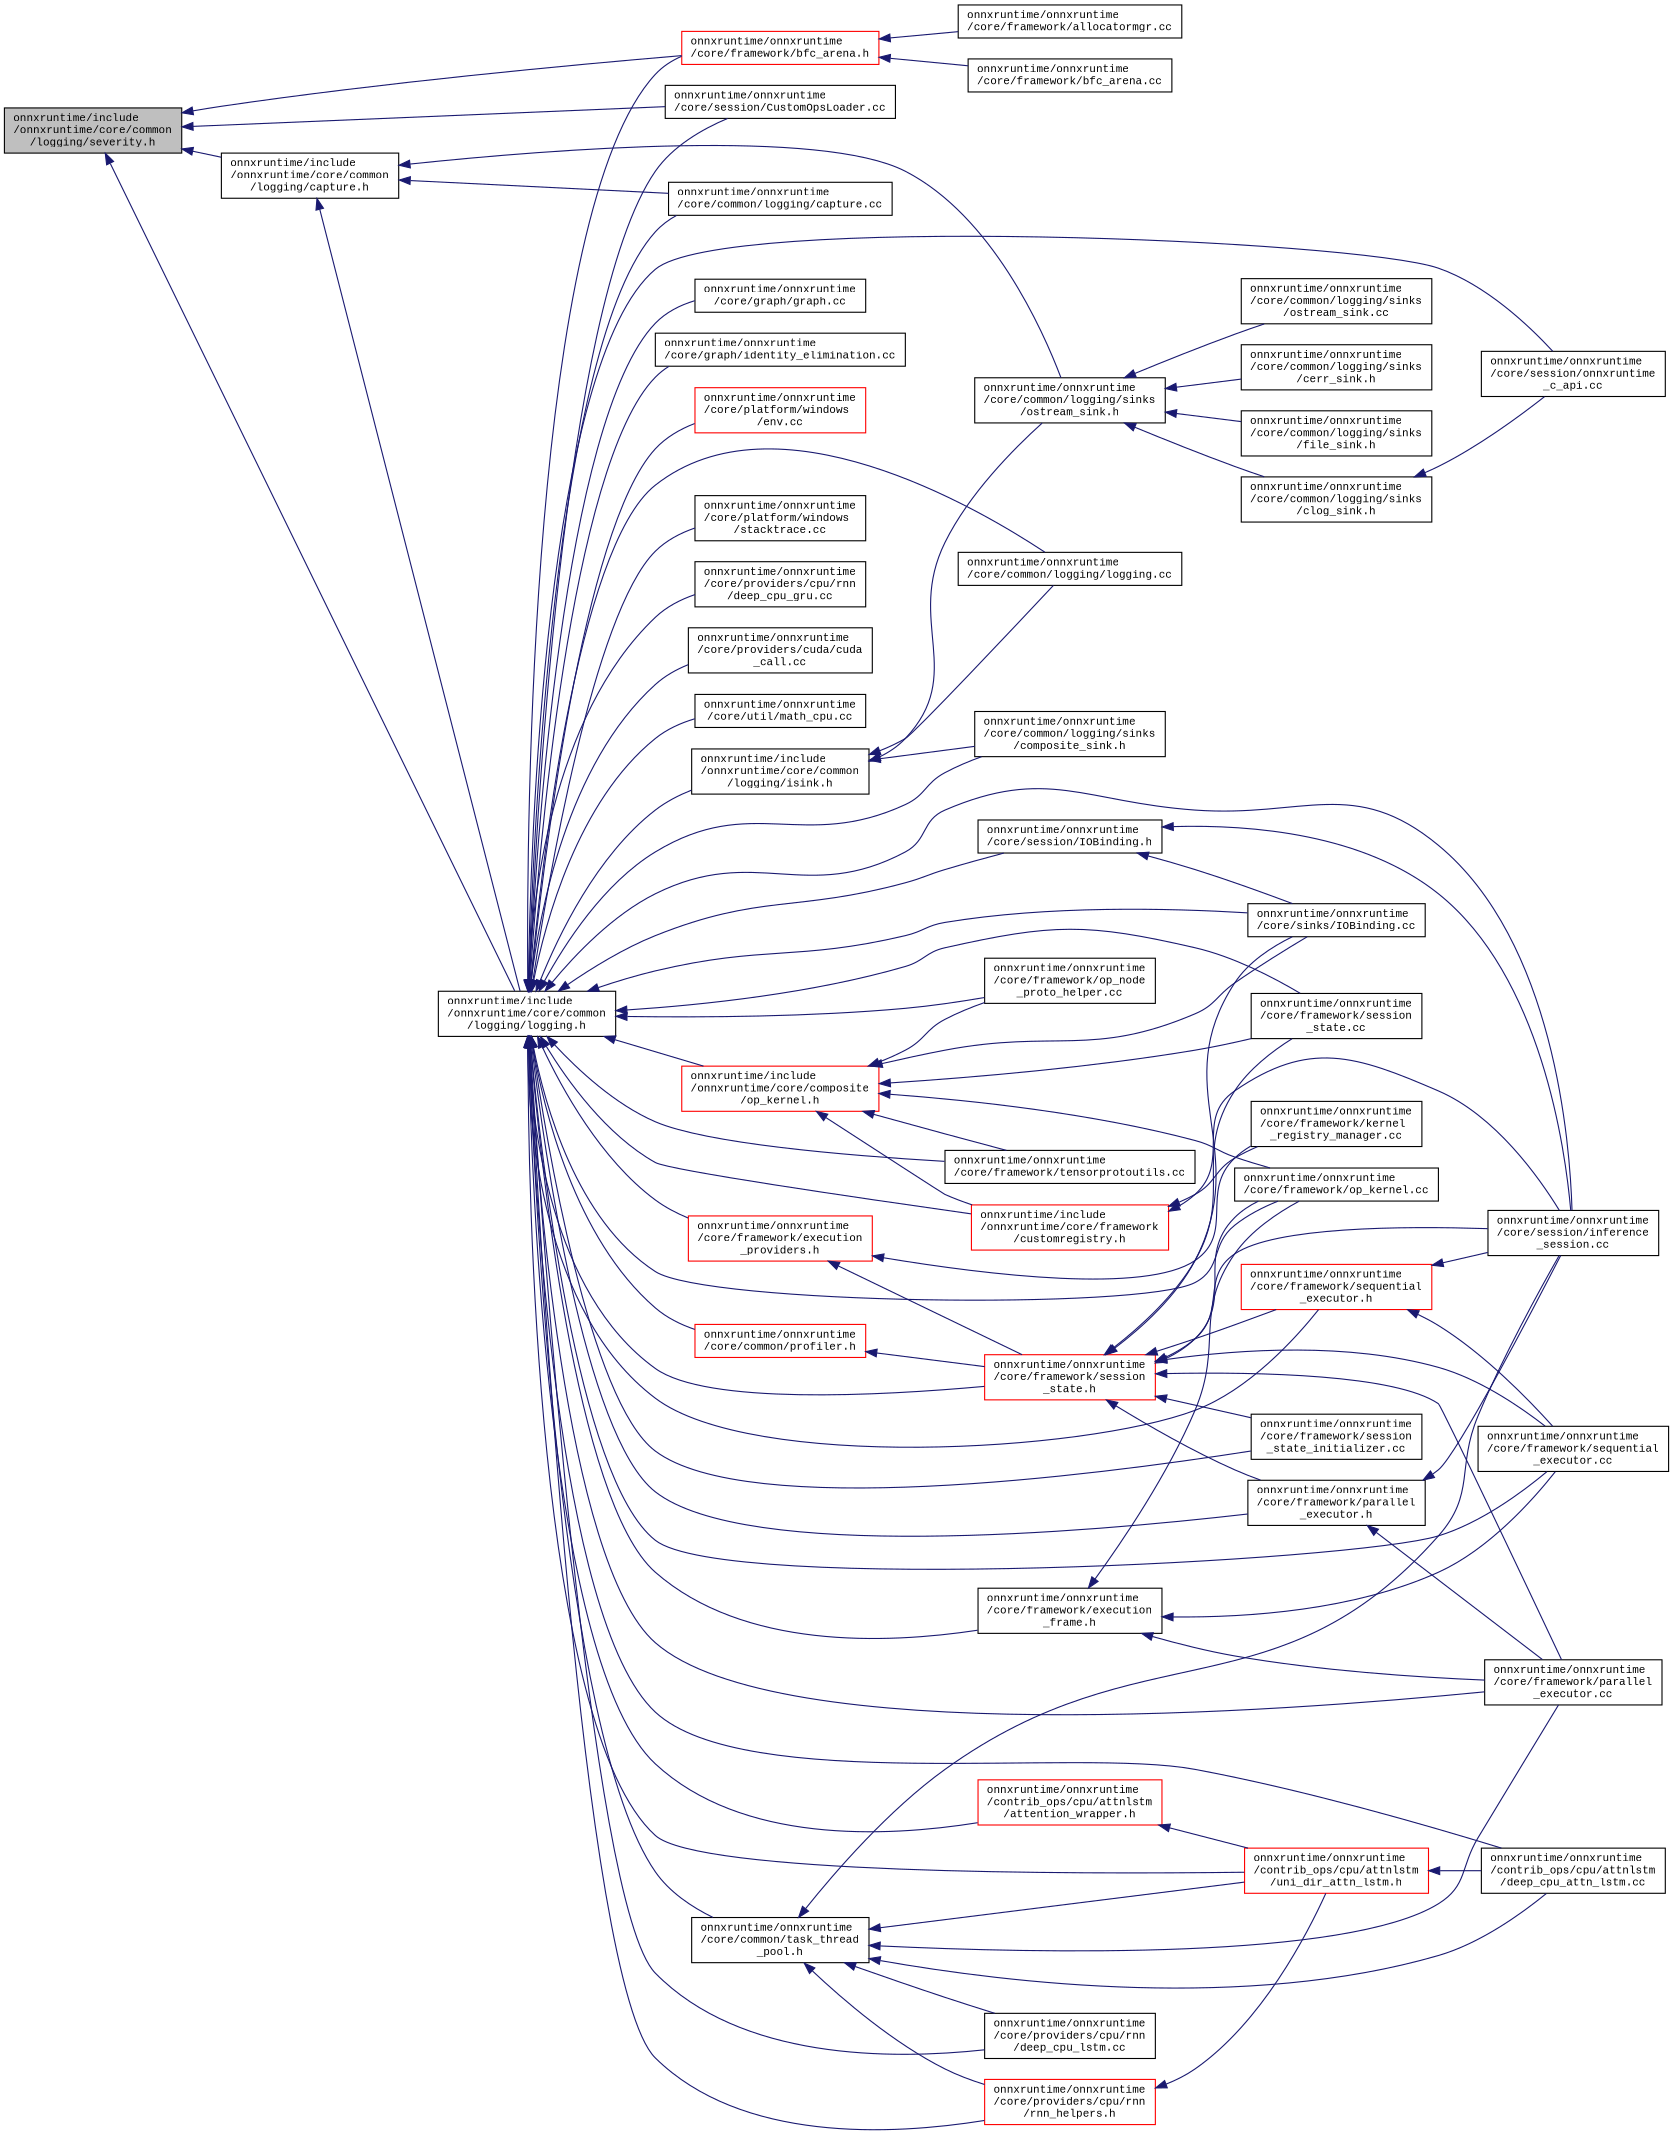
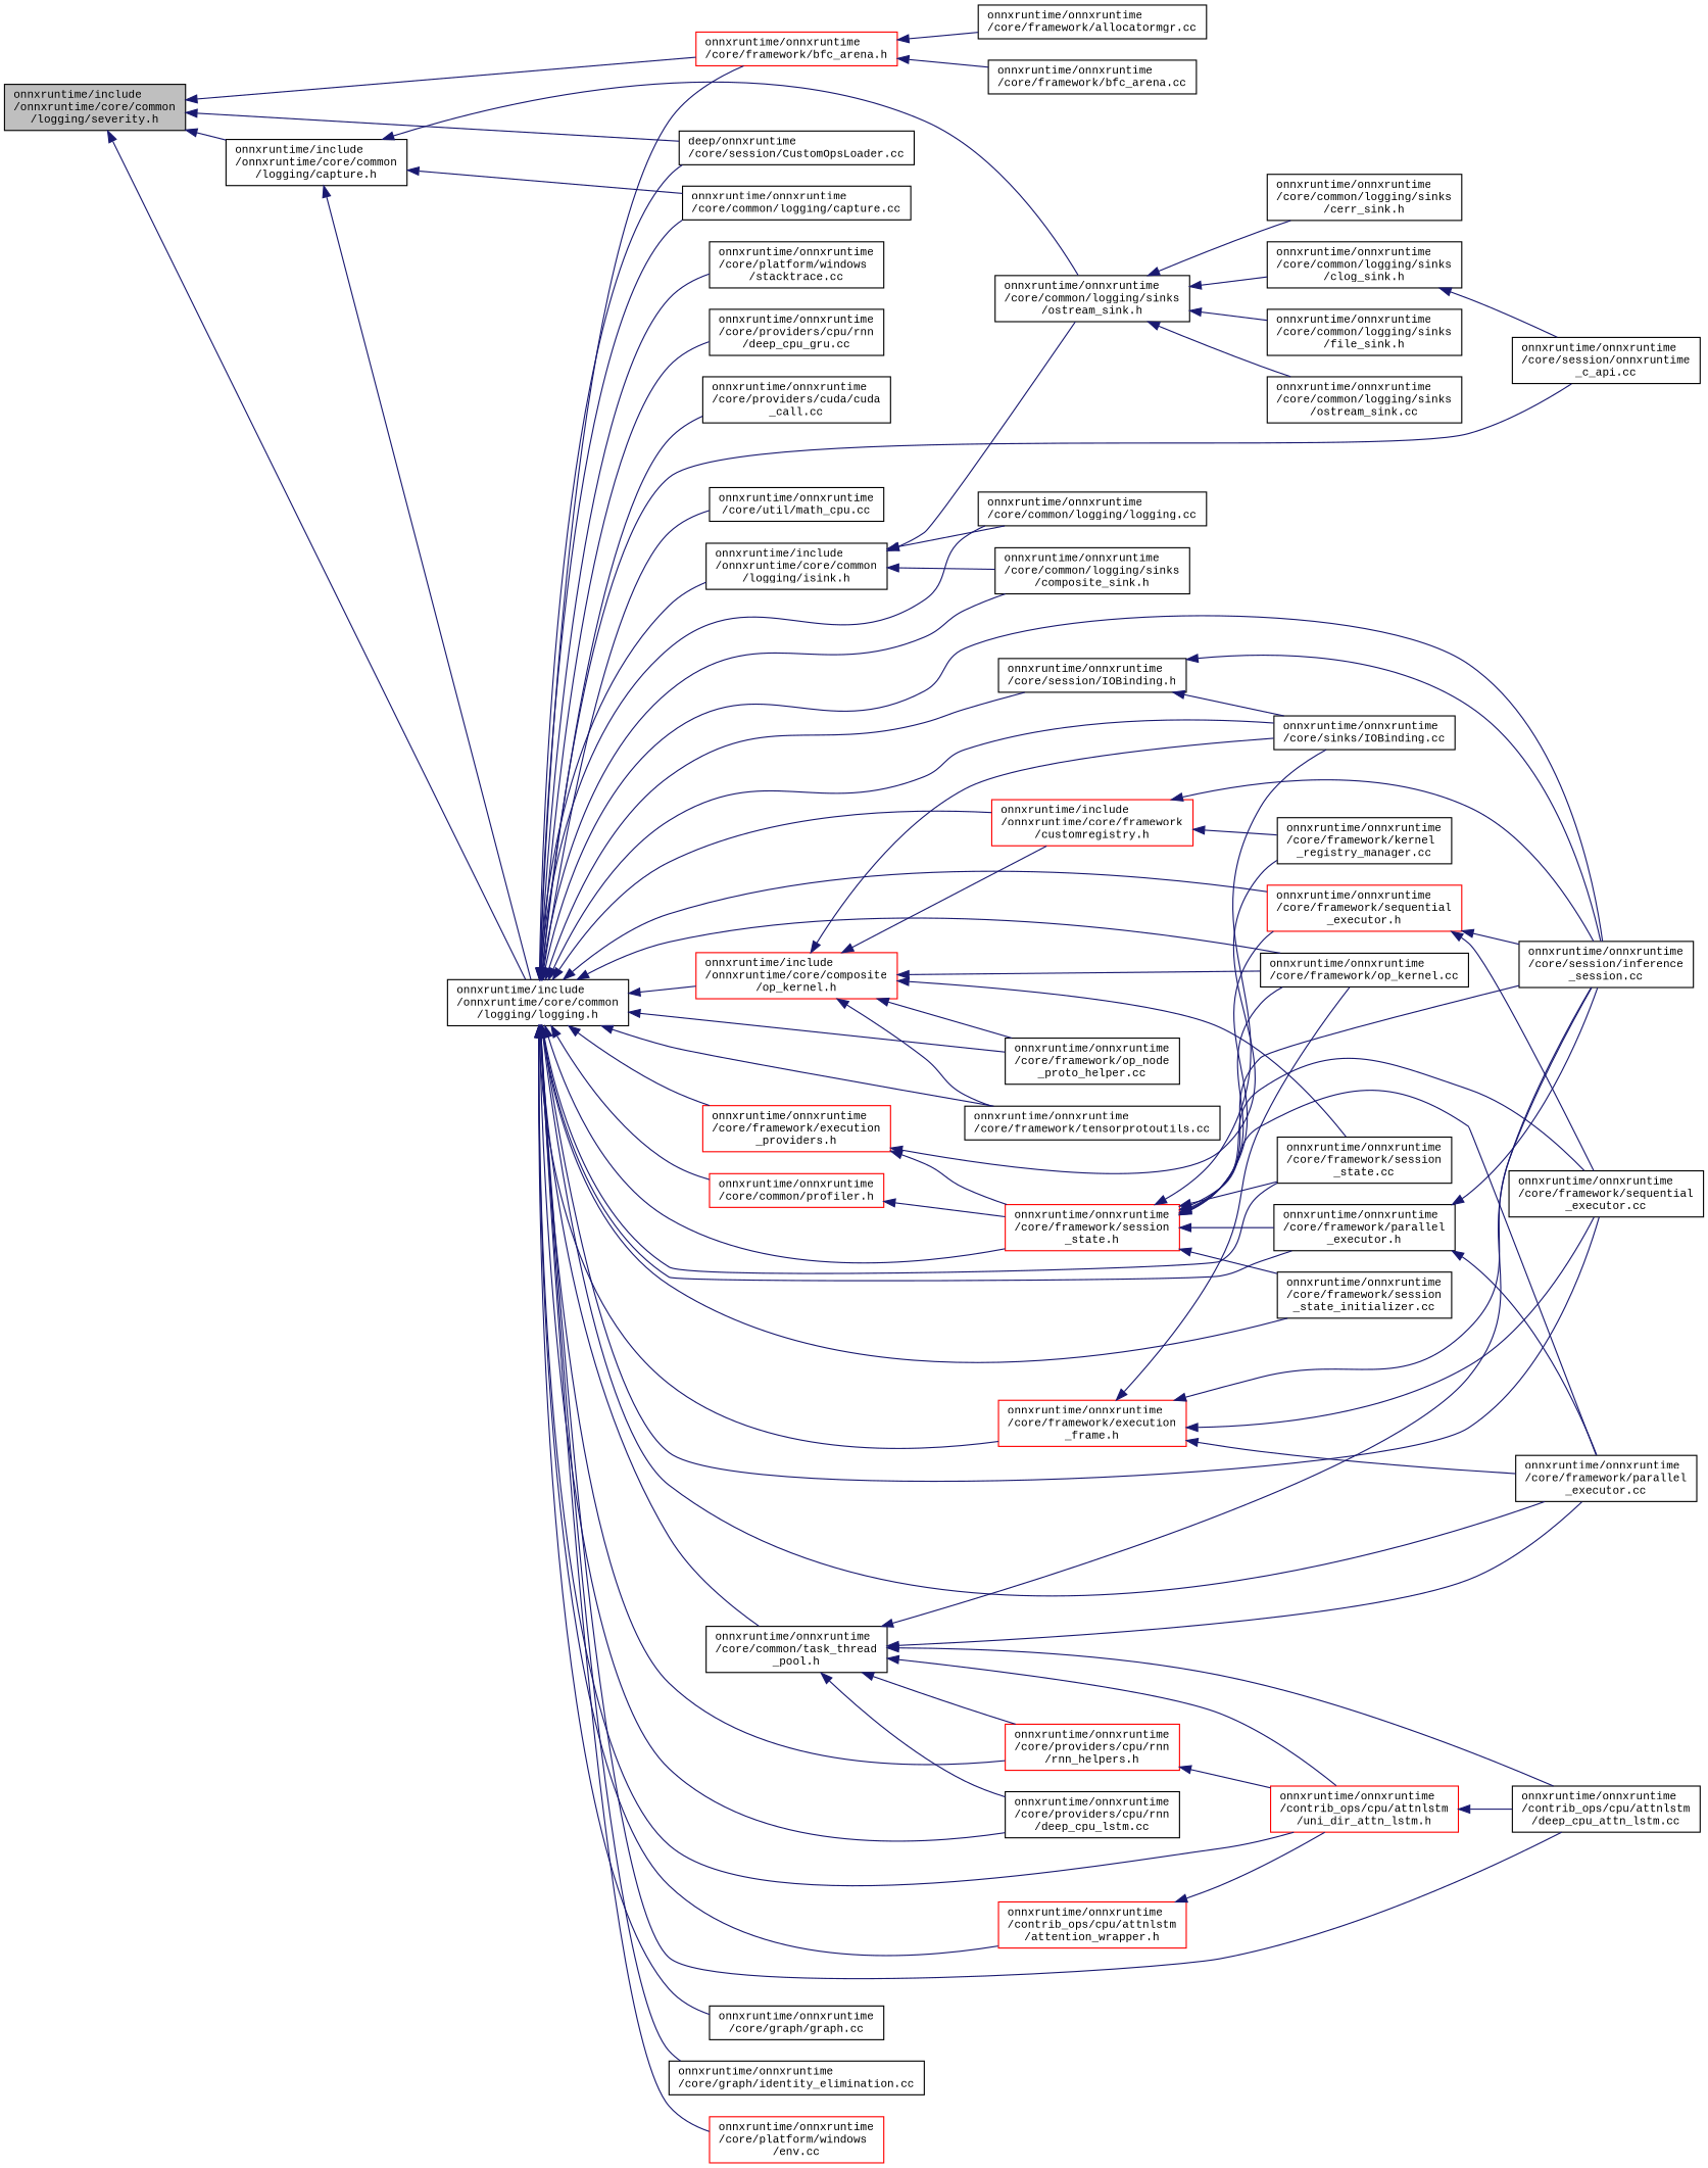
  digraph {
    fontname="Liberation Mono"
    rankdir=LR
    node [color=black fillcolor=white fontname="Liberation Mono" fontsize=10 shape=record style=filled]
    edge [color=midnightblue dir=back fontname="Liberation Mono" fontsize=10 labelfontname=Helvetica labelfontsize=10 style=solid]
    n1 [fillcolor=grey75 fontcolor=black height=0.2 label="onnxruntime/include\l/onnxruntime/core/common\l/logging/severity.h" width=0.4]
    n2 [height=0.2 label="onnxruntime/include\l/onnxruntime/core/common\l/logging/capture.h" width=0.4]
    n3 [height=0.2 label="onnxruntime/include\l/onnxruntime/core/common\l/logging/logging.h" width=0.4]
    n4 [color=red height=0.2 label="onnxruntime/onnxruntime\l/core/framework/bfc_arena.h" width=0.4]
-   n5 [height=0.2 label="onnxruntime/onnxruntime\l/core/session/CustomOpsLoader.cc" width=0.4]
+   n5 [height=0.2 label="deep/onnxruntime\l/core/session/CustomOpsLoader.cc" width=0.4]
    n6 [height=0.2 label="onnxruntime/onnxruntime\l/core/common/logging/sinks\l/ostream_sink.h" width=0.4]
    n7 [height=0.2 label="onnxruntime/onnxruntime\l/core/common/logging/capture.cc" width=0.4]
    n8 [height=0.2 label="onnxruntime/include\l/onnxruntime/core/common\l/logging/isink.h" width=0.4]
    n9 [height=0.2 label="onnxruntime/onnxruntime\l/core/common/logging/logging.cc" width=0.4]
    n10 [height=0.2 label="onnxruntime/onnxruntime\l/core/common/logging/sinks\l/composite_sink.h" width=0.4]
    n11 [height=0.2 label="onnxruntime/onnxruntime\l/core/session/onnxruntime\l_c_api.cc" width=0.4]
    n12 [color=red height=0.2 label="onnxruntime/include\l/onnxruntime/core/framework\l/customregistry.h" width=0.4]
    n13 [height=0.2 label="onnxruntime/onnxruntime\l/core/session/inference\l_session.cc" width=0.4]
    n14 [color=red height=0.2 label="onnxruntime/include\l/onnxruntime/core/composite\l/op_kernel.h" width=0.4]
    n15 [height=0.2 label="onnxruntime/onnxruntime\l/core/framework/op_kernel.cc" width=0.4]
    n16 [height=0.2 label="onnxruntime/onnxruntime\l/core/framework/op_node\l_proto_helper.cc" width=0.4]
    n17 [height=0.2 label="onnxruntime/onnxruntime\l/core/framework/session\l_state.cc" width=0.4]
    n18 [height=0.2 label="onnxruntime/onnxruntime\l/core/framework/tensorprotoutils.cc" width=0.4]
    n19 [height=0.2 label="onnxruntime/onnxruntime\l/core/sinks/IOBinding.cc" width=0.4]
    n20 [color=red height=0.2 label="onnxruntime/onnxruntime\l/contrib_ops/cpu/attnlstm\l/attention_wrapper.h" width=0.4]
    n21 [color=red height=0.2 label="onnxruntime/onnxruntime\l/contrib_ops/cpu/attnlstm\l/uni_dir_attn_lstm.h" width=0.4]
    n22 [height=0.2 label="onnxruntime/onnxruntime\l/contrib_ops/cpu/attnlstm\l/deep_cpu_attn_lstm.cc" width=0.4]
    n23 [color=red height=0.2 label="onnxruntime/onnxruntime\l/core/common/profiler.h" width=0.4]
    n24 [color=red height=0.2 label="onnxruntime/onnxruntime\l/core/framework/session\l_state.h" width=0.4]
    n25 [height=0.2 label="onnxruntime/onnxruntime\l/core/framework/parallel\l_executor.cc" width=0.4]
    n26 [height=0.2 label="onnxruntime/onnxruntime\l/core/framework/parallel\l_executor.h" width=0.4]
    n27 [height=0.2 label="onnxruntime/onnxruntime\l/core/framework/sequential\l_executor.cc" width=0.4]
    n28 [color=red height=0.2 label="onnxruntime/onnxruntime\l/core/framework/sequential\l_executor.h" width=0.4]
    n29 [height=0.2 label="onnxruntime/onnxruntime\l/core/framework/session\l_state_initializer.cc" width=0.4]
    n30 [height=0.2 label="onnxruntime/onnxruntime\l/core/common/task_thread\l_pool.h" width=0.4]
    n31 [height=0.2 label="onnxruntime/onnxruntime\l/core/providers/cpu/rnn\l/deep_cpu_lstm.cc" width=0.4]
    n32 [color=red height=0.2 label="onnxruntime/onnxruntime\l/core/providers/cpu/rnn\l/rnn_helpers.h" width=0.4]
-   n33 [height=0.2 label="onnxruntime/onnxruntime\l/core/framework/execution\l_frame.h" width=0.4]
+   n33 [color=red height=0.2 label="onnxruntime/onnxruntime\l/core/framework/execution\l_frame.h" width=0.4]
    n34 [color=red height=0.2 label="onnxruntime/onnxruntime\l/core/framework/execution\l_providers.h" width=0.4]
    n35 [height=0.2 label="onnxruntime/onnxruntime\l/core/graph/graph.cc" width=0.4]
    n36 [height=0.2 label="onnxruntime/onnxruntime\l/core/graph/identity_elimination.cc" width=0.4]
    n37 [color=red height=0.2 label="onnxruntime/onnxruntime\l/core/platform/windows\l/env.cc" width=0.4]
    n38 [height=0.2 label="onnxruntime/onnxruntime\l/core/platform/windows\l/stacktrace.cc" width=0.4]
    n39 [height=0.2 label="onnxruntime/onnxruntime\l/core/providers/cpu/rnn\l/deep_cpu_gru.cc" width=0.4]
    n40 [height=0.2 label="onnxruntime/onnxruntime\l/core/providers/cuda/cuda\l_call.cc" width=0.4]
    n41 [height=0.2 label="onnxruntime/onnxruntime\l/core/session/IOBinding.h" width=0.4]
    n42 [height=0.2 label="onnxruntime/onnxruntime\l/core/util/math_cpu.cc" width=0.4]
    n43 [height=0.2 label="onnxruntime/onnxruntime\l/core/framework/allocatormgr.cc" width=0.4]
    n44 [height=0.2 label="onnxruntime/onnxruntime\l/core/framework/bfc_arena.cc" width=0.4]
    n45 [height=0.2 label="onnxruntime/onnxruntime\l/core/common/logging/sinks\l/cerr_sink.h" width=0.4]
    n46 [height=0.2 label="onnxruntime/onnxruntime\l/core/common/logging/sinks\l/clog_sink.h" width=0.4]
    n47 [height=0.2 label="onnxruntime/onnxruntime\l/core/common/logging/sinks\l/file_sink.h" width=0.4]
    n48 [height=0.2 label="onnxruntime/onnxruntime\l/core/common/logging/sinks\l/ostream_sink.cc" width=0.4]
    n49 [height=0.2 label="onnxruntime/onnxruntime\l/core/framework/kernel\l_registry_manager.cc" width=0.4]
    n1 -> n2
    n1 -> n3
    n1 -> n4
    n1 -> n5
    n2 -> n3
    n2 -> n6
    n2 -> n7
    n3 -> n4
    n3 -> n5
    n3 -> n7
    n3 -> n8
    n3 -> n9
    n3 -> n10
    n3 -> n11
    n3 -> n12
    n3 -> n13
    n3 -> n14
    n3 -> n15
    n3 -> n16
    n3 -> n17
    n3 -> n18
    n3 -> n19
    n3 -> n20
    n3 -> n21
    n3 -> n22
    n3 -> n23
    n3 -> n24
    n3 -> n25
    n3 -> n26
    n3 -> n27
    n3 -> n28
    n3 -> n29
    n3 -> n30
    n3 -> n31
    n3 -> n32
    n3 -> n33
    n3 -> n34
    n3 -> n35
    n3 -> n36
    n3 -> n37
    n3 -> n38
    n3 -> n39
    n3 -> n40
    n3 -> n41
    n3 -> n42
    n4 -> n43
    n4 -> n44
    n6 -> n45
    n6 -> n46
    n6 -> n47
    n6 -> n48
    n8 -> n6
    n8 -> n9
    n8 -> n10
    n12 -> n13
    n12 -> n49
    n14 -> n12
    n14 -> n15
    n14 -> n16
    n14 -> n17
    n14 -> n18
    n14 -> n19
    n20 -> n21
    n21 -> n22
    n23 -> n24
    n24 -> n13
    n24 -> n15
    n24 -> n17
    n24 -> n19
    n24 -> n25
    n24 -> n26
    n24 -> n27
    n24 -> n28
    n24 -> n29
    n26 -> n13
    n26 -> n25
    n28 -> n13
    n28 -> n27
    n30 -> n13
    n30 -> n21
    n30 -> n22
    n30 -> n25
    n30 -> n31
    n30 -> n32
    n32 -> n21
+   n33 -> n13
    n33 -> n15
    n33 -> n25
    n33 -> n27
    n34 -> n24
    n34 -> n49
    n41 -> n13
    n41 -> n19
    n46 -> n11
  }
